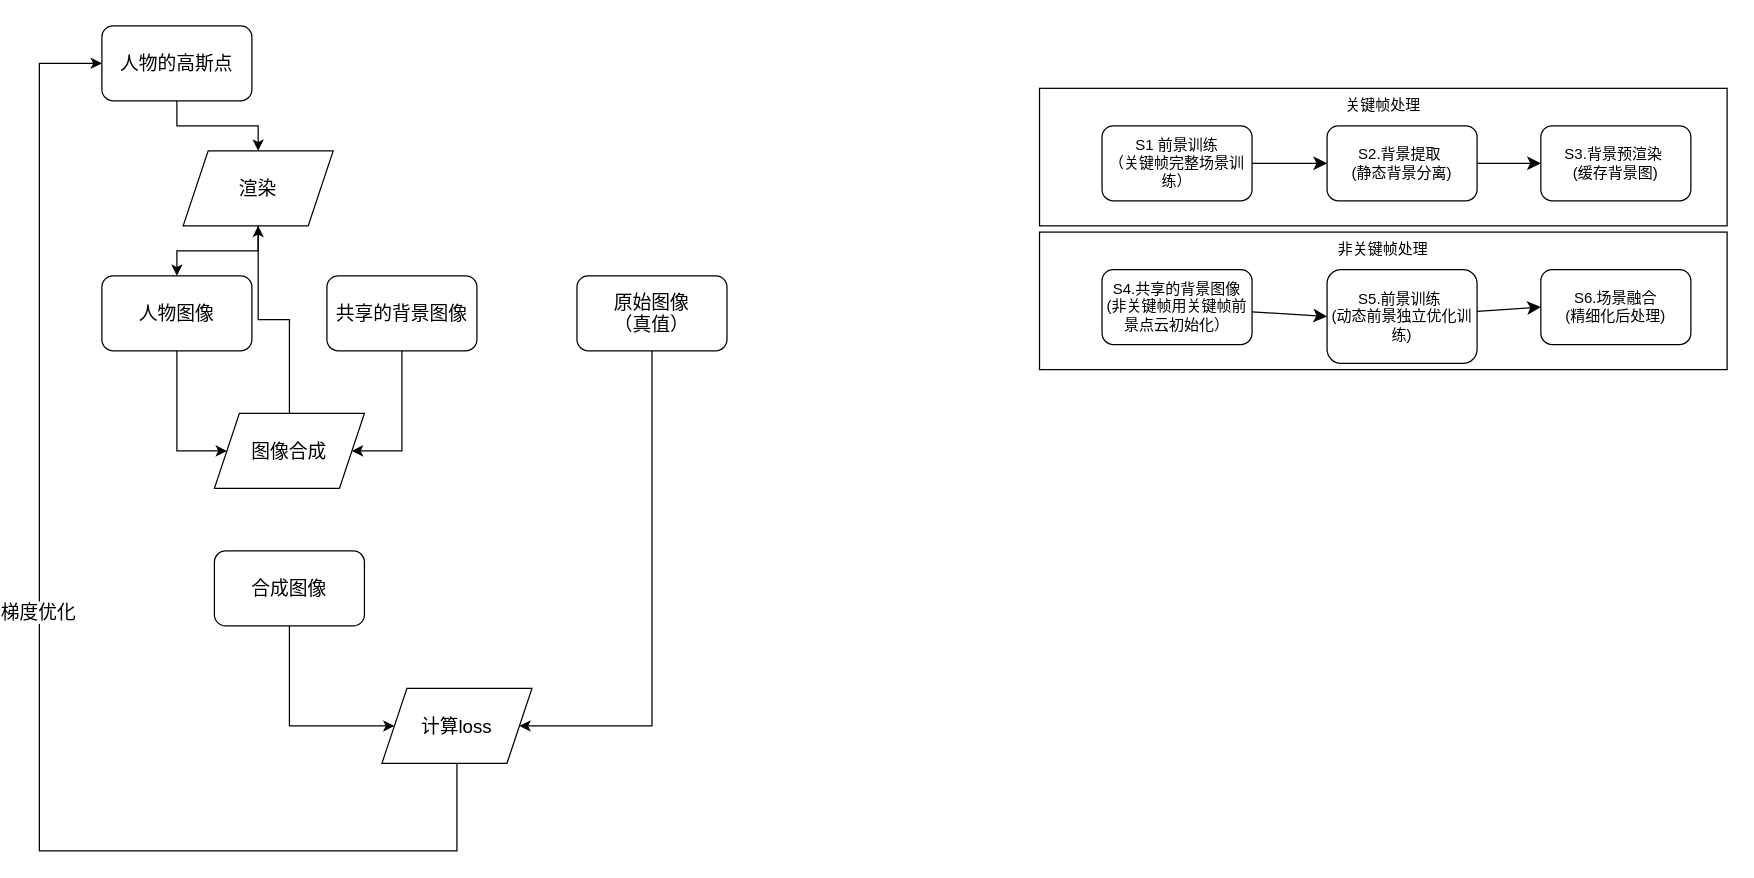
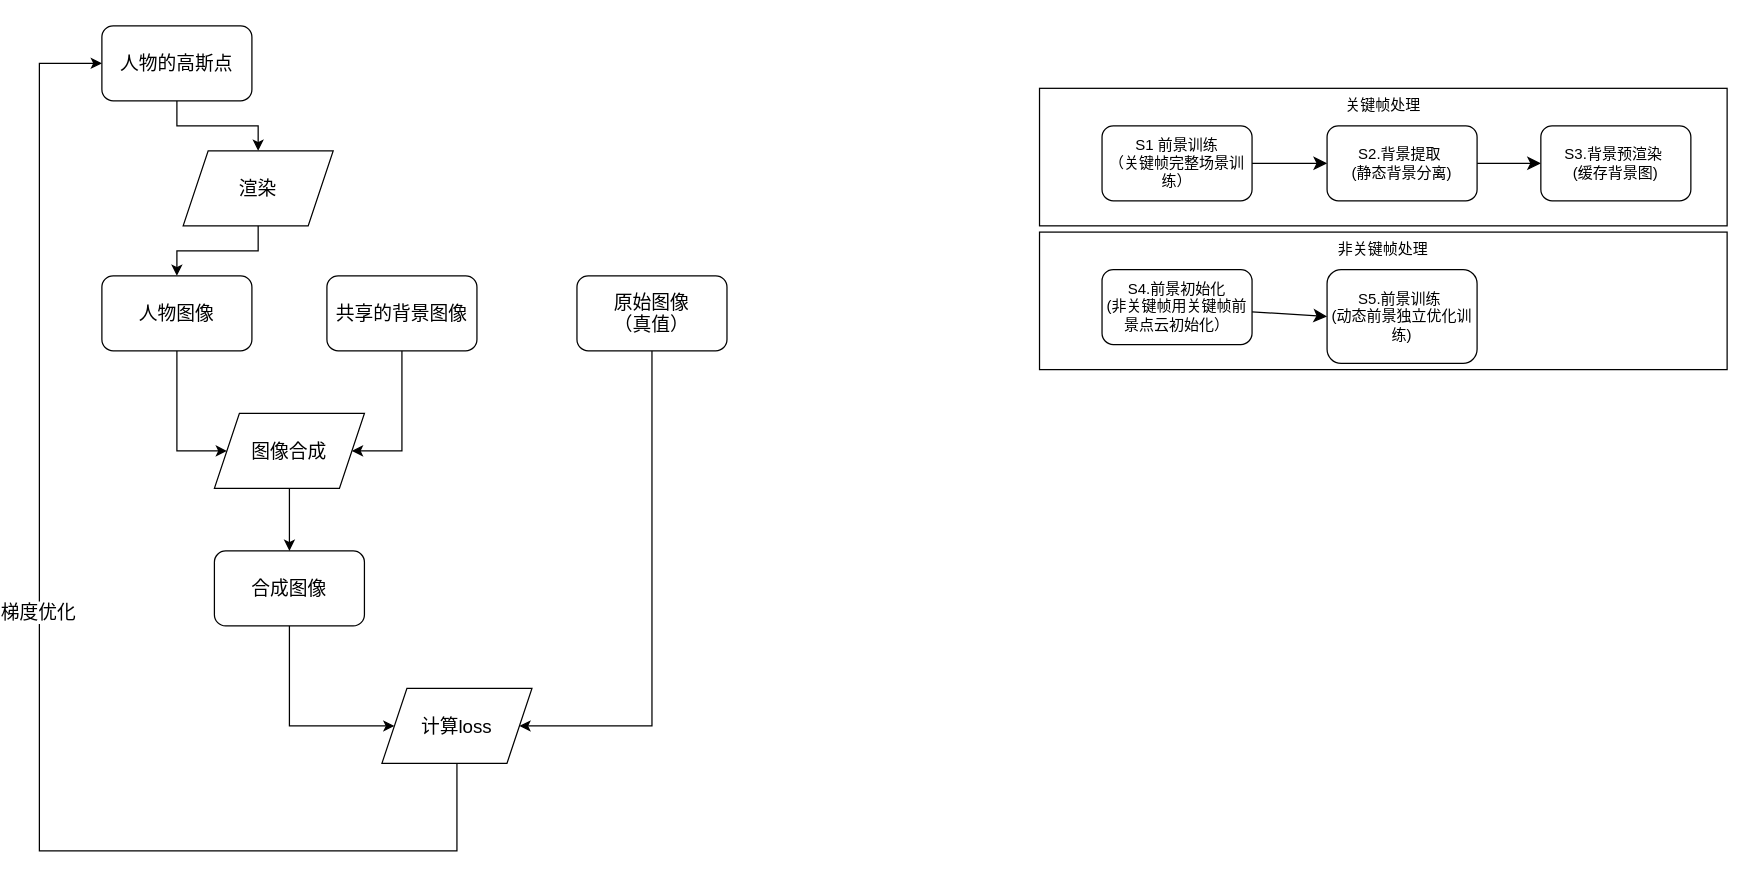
  <mxCell id="0" />
  <mxCell id="1" parent="0" />
  <mxCell id="2" value="非关键帧处理&lt;div&gt;&lt;br&gt;&lt;/div&gt;&lt;div&gt;&lt;br&gt;&lt;/div&gt;&lt;div&gt;&lt;br&gt;&lt;/div&gt;&lt;div&gt;&lt;br&gt;&lt;/div&gt;&lt;div&gt;&lt;br&gt;&lt;/div&gt;" style="rounded=0;whiteSpace=wrap;html=1;verticalAlign=top;" vertex="1" parent="1"><mxGeometry x="820" y="185" width="550" height="110" as="geometry" /></mxCell>
  <mxCell id="3" value="关键帧处理&lt;div&gt;&lt;br&gt;&lt;/div&gt;&lt;div&gt;&lt;br&gt;&lt;/div&gt;&lt;div&gt;&lt;br&gt;&lt;/div&gt;&lt;div&gt;&lt;br&gt;&lt;/div&gt;&lt;div&gt;&lt;br&gt;&lt;/div&gt;" style="rounded=0;whiteSpace=wrap;html=1;verticalAlign=top;" vertex="1" parent="1"><mxGeometry x="820" y="70" width="550" height="110" as="geometry" /></mxCell>
  <mxCell id="4" style="edgeStyle=orthogonalEdgeStyle;rounded=0;orthogonalLoop=1;jettySize=auto;html=1;entryX=1;entryY=0.5;entryDx=0;entryDy=0;fontSize=15;" parent="1" source="5" target="13" edge="1"><mxGeometry relative="1" as="geometry"><Array as="points"><mxPoint x="310" y="360" /></Array></mxGeometry></mxCell>
  <mxCell id="5" value="共享的背景图像" style="rounded=1;whiteSpace=wrap;html=1;fontSize=15;" parent="1" vertex="1"><mxGeometry x="250" y="220" width="120" height="60" as="geometry" /></mxCell>
  <mxCell id="6" value="" style="edgeStyle=orthogonalEdgeStyle;rounded=0;orthogonalLoop=1;jettySize=auto;html=1;fontSize=15;" parent="1" source="7" target="9" edge="1"><mxGeometry relative="1" as="geometry" /></mxCell>
  <mxCell id="7" value="人物的高斯点" style="rounded=1;whiteSpace=wrap;html=1;fontSize=15;" parent="1" vertex="1"><mxGeometry x="70" y="20" width="120" height="60" as="geometry" /></mxCell>
  <mxCell id="8" value="" style="edgeStyle=orthogonalEdgeStyle;rounded=0;orthogonalLoop=1;jettySize=auto;html=1;fontSize=15;" parent="1" source="9" target="11" edge="1"><mxGeometry relative="1" as="geometry" /></mxCell>
  <mxCell id="9" value="渲染" style="shape=parallelogram;perimeter=parallelogramPerimeter;whiteSpace=wrap;html=1;fixedSize=1;fontSize=15;" parent="1" vertex="1"><mxGeometry x="135" y="120" width="120" height="60" as="geometry" /></mxCell>
  <mxCell id="10" style="edgeStyle=orthogonalEdgeStyle;rounded=0;orthogonalLoop=1;jettySize=auto;html=1;entryX=0;entryY=0.5;entryDx=0;entryDy=0;fontSize=15;" parent="1" source="11" target="13" edge="1"><mxGeometry relative="1" as="geometry"><Array as="points"><mxPoint x="130" y="360" /></Array></mxGeometry></mxCell>
  <mxCell id="11" value="人物图像" style="rounded=1;whiteSpace=wrap;html=1;fontSize=15;" parent="1" vertex="1"><mxGeometry x="70" y="220" width="120" height="60" as="geometry" /></mxCell>
- <mxCell id="12" value="" style="edgeStyle=orthogonalEdgeStyle;rounded=0;orthogonalLoop=1;jettySize=auto;html=1;fontSize=15;" parent="1" source="13" target="9" edge="1"><mxGeometry relative="1" as="geometry" /></mxCell>
+ <mxCell id="12" value="" style="edgeStyle=orthogonalEdgeStyle;rounded=0;orthogonalLoop=1;jettySize=auto;html=1;fontSize=15;" parent="1" source="13" target="17" edge="1"><mxGeometry relative="1" as="geometry" /></mxCell>
  <mxCell id="13" value="图像合成" style="shape=parallelogram;perimeter=parallelogramPerimeter;whiteSpace=wrap;html=1;fixedSize=1;fontSize=15;" parent="1" vertex="1"><mxGeometry x="160" y="330" width="120" height="60" as="geometry" /></mxCell>
  <mxCell id="14" style="edgeStyle=orthogonalEdgeStyle;rounded=0;orthogonalLoop=1;jettySize=auto;html=1;entryX=1;entryY=0.5;entryDx=0;entryDy=0;fontSize=15;" parent="1" source="15" target="20" edge="1"><mxGeometry relative="1" as="geometry"><Array as="points"><mxPoint x="510" y="580" /></Array></mxGeometry></mxCell>
  <mxCell id="15" value="&lt;div&gt;原始图像&lt;/div&gt;&lt;div&gt;（真值）&lt;/div&gt;" style="rounded=1;whiteSpace=wrap;html=1;fontSize=15;" parent="1" vertex="1"><mxGeometry x="450" y="220" width="120" height="60" as="geometry" /></mxCell>
  <mxCell id="16" style="edgeStyle=orthogonalEdgeStyle;rounded=0;orthogonalLoop=1;jettySize=auto;html=1;entryX=0;entryY=0.5;entryDx=0;entryDy=0;fontSize=15;" parent="1" source="17" target="20" edge="1"><mxGeometry relative="1" as="geometry"><Array as="points"><mxPoint x="220" y="580" /></Array></mxGeometry></mxCell>
  <mxCell id="17" value="合成图像" style="rounded=1;whiteSpace=wrap;html=1;fontSize=15;" parent="1" vertex="1"><mxGeometry x="160" y="440" width="120" height="60" as="geometry" /></mxCell>
  <mxCell id="18" style="edgeStyle=orthogonalEdgeStyle;rounded=0;orthogonalLoop=1;jettySize=auto;html=1;entryX=0;entryY=0.5;entryDx=0;entryDy=0;fontSize=15;" parent="1" source="20" target="7" edge="1"><mxGeometry relative="1" as="geometry"><Array as="points"><mxPoint x="354" y="680" /><mxPoint x="20" y="680" /><mxPoint x="20" y="50" /></Array></mxGeometry></mxCell>
  <mxCell id="19" value="梯度优化" style="edgeLabel;html=1;align=center;verticalAlign=middle;resizable=0;points=[];fontSize=15;" parent="18" vertex="1" connectable="0"><mxGeometry x="0.1" y="2" relative="1" as="geometry"><mxPoint as="offset" /></mxGeometry></mxCell>
  <mxCell id="20" value="计算loss" style="shape=parallelogram;perimeter=parallelogramPerimeter;whiteSpace=wrap;html=1;fixedSize=1;fontSize=15;" parent="1" vertex="1"><mxGeometry x="294" y="550" width="120" height="60" as="geometry" /></mxCell>
  <mxCell id="21" style="edgeStyle=none;curved=1;rounded=0;orthogonalLoop=1;jettySize=auto;html=1;fontSize=12;startSize=8;endSize=8;" edge="1" parent="1" source="22" target="24"><mxGeometry relative="1" as="geometry" /></mxCell>
  <mxCell id="22" value="S1 前景训练&lt;div&gt;（关键帧完整场景训练）&lt;/div&gt;" style="rounded=1;whiteSpace=wrap;html=1;" vertex="1" parent="1"><mxGeometry x="870" y="100" width="120" height="60" as="geometry" /></mxCell>
  <mxCell id="23" style="edgeStyle=none;curved=1;rounded=0;orthogonalLoop=1;jettySize=auto;html=1;entryX=0;entryY=0.5;entryDx=0;entryDy=0;fontSize=12;startSize=8;endSize=8;" edge="1" parent="1" source="24" target="25"><mxGeometry relative="1" as="geometry" /></mxCell>
  <mxCell id="24" value="S2.背景提取&amp;nbsp;&lt;div&gt;(静态背景分离)&lt;/div&gt;" style="rounded=1;whiteSpace=wrap;html=1;" vertex="1" parent="1"><mxGeometry x="1050" y="100" width="120" height="60" as="geometry" /></mxCell>
  <mxCell id="25" value="S3.背景预渲染&amp;nbsp;&lt;div&gt;(缓存背景图)&lt;/div&gt;" style="rounded=1;whiteSpace=wrap;html=1;" vertex="1" parent="1"><mxGeometry x="1221" y="100" width="120" height="60" as="geometry" /></mxCell>
  <mxCell id="26" style="edgeStyle=none;curved=1;rounded=0;orthogonalLoop=1;jettySize=auto;html=1;entryX=0;entryY=0.5;entryDx=0;entryDy=0;fontSize=12;startSize=8;endSize=8;" edge="1" parent="1" source="27" target="29"><mxGeometry relative="1" as="geometry" /></mxCell>
- <mxCell id="27" value="S4.共享的背景图像&lt;div&gt;(非关键帧用关键帧前景点云初始化）&lt;/div&gt;" style="rounded=1;whiteSpace=wrap;html=1;" vertex="1" parent="1"><mxGeometry x="870" y="215" width="120" height="60" as="geometry" /></mxCell>
- <mxCell id="28" style="edgeStyle=none;curved=1;rounded=0;orthogonalLoop=1;jettySize=auto;html=1;entryX=0;entryY=0.5;entryDx=0;entryDy=0;fontSize=12;startSize=8;endSize=8;" edge="1" parent="1" source="29" target="30"><mxGeometry relative="1" as="geometry" /></mxCell>
+ <mxCell id="27" value="S4.前景初始化&lt;div&gt;(非关键帧用关键帧前景点云初始化）&lt;/div&gt;" style="rounded=1;whiteSpace=wrap;html=1;" vertex="1" parent="1"><mxGeometry x="870" y="215" width="120" height="60" as="geometry" /></mxCell>
  <mxCell id="29" value="S5.前景训练&amp;nbsp;&lt;div&gt;(动态前景独立优化训练)&lt;/div&gt;" style="rounded=1;whiteSpace=wrap;html=1;" vertex="1" parent="1"><mxGeometry x="1050" y="215" width="120" height="75" as="geometry" /></mxCell>
- <mxCell id="30" value="S6.场景融合&lt;div&gt;(精细化后处理)&lt;/div&gt;" style="rounded=1;whiteSpace=wrap;html=1;" vertex="1" parent="1"><mxGeometry x="1221" y="215" width="120" height="60" as="geometry" /></mxCell>
